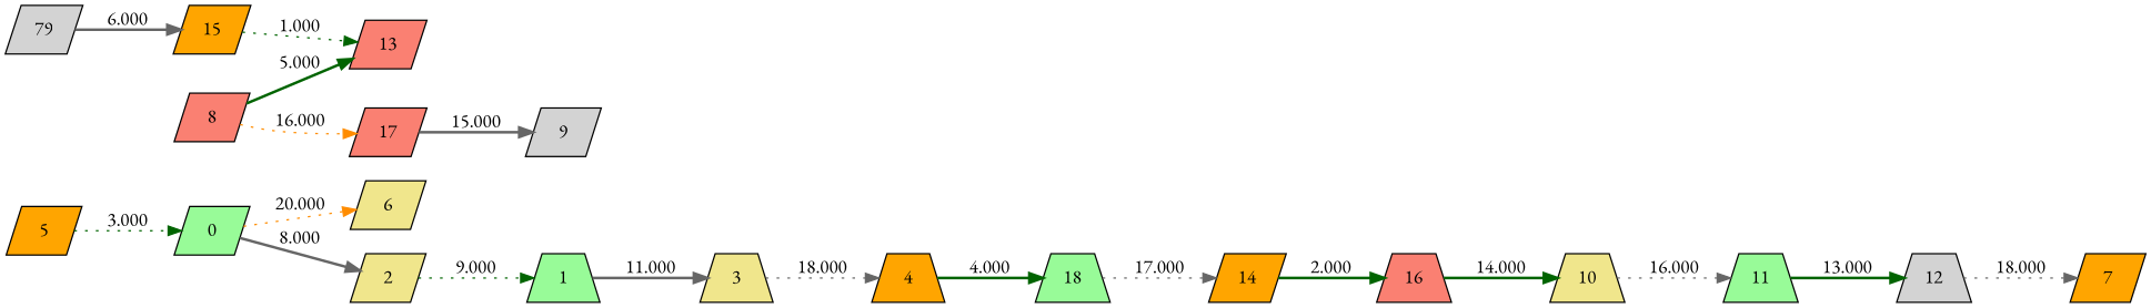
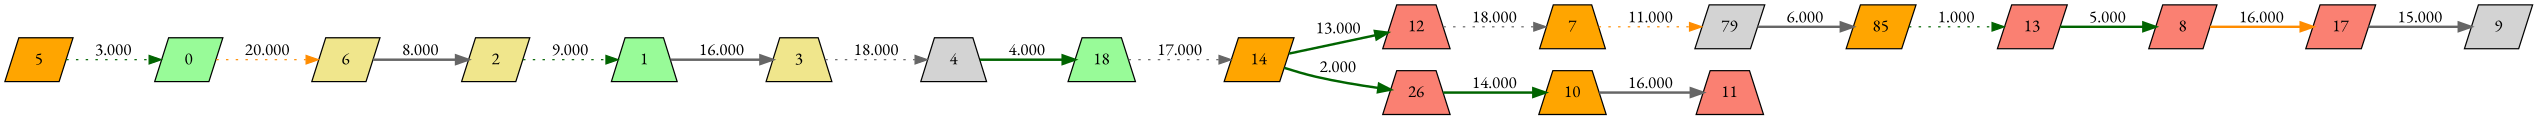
  digraph {
    fontname="EB Garamond"
    rankdir=LR
    node [fillcolor=orange fontname="EB Garamond" shape=parallelogram style=filled]
    edge [color=gray40 fontname="EB Garamond" style=bold]
    0 [fillcolor=palegreen]
    6 [fillcolor=khaki]
    2 [fillcolor=khaki]
    1 [fillcolor=palegreen shape=trapezium]
    3 [fillcolor=khaki shape=trapezium]
-   4 [shape=trapezium]
+   4 [fillcolor=lightgrey shape=trapezium]
    18 [fillcolor=palegreen shape=trapezium]
    13 [fillcolor=salmon]
-   15
+   15 [label=85]
    8 [fillcolor=salmon]
    17 [fillcolor=salmon]
    14
    9 [fillcolor=lightgrey]
    5
-   11 [fillcolor=palegreen shape=trapezium]
-   12 [fillcolor=lightgrey shape=trapezium]
-   7
+   11 [fillcolor=salmon shape=trapezium]
+   12 [fillcolor=salmon shape=trapezium]
+   7 [shape=trapezium]
    n18 [fillcolor=lightgrey label=79]
-   16 [fillcolor=salmon shape=trapezium]
-   10 [fillcolor=khaki shape=trapezium]
+   16 [fillcolor=salmon shape=trapezium label=26]
+   10 [shape=trapezium]
    0 -> 6 [color=darkorange label=20.000 style=dotted]
-   0 -> 2 [label=8.000]
+   6 -> 2 [label=8.000]
    2 -> 1 [color=darkgreen label=9.000 style=dotted]
-   1 -> 3 [label=11.000]
+   1 -> 3 [label=16.000]
    3 -> 4 [label=18.000 style=dotted]
    4 -> 18 [color=darkgreen label=4.000]
    18 -> 14 [label=17.000 style=dotted]
-   8 -> 13 [color=darkgreen label=5.000]
+   13 -> 8 [color=darkgreen label=5.000]
    15 -> 13 [color=darkgreen label=1.000 style=dotted]
-   8 -> 17 [color=darkorange label=16.000 style=dotted]
+   8 -> 17 [color=darkorange label=16.000]
    17 -> 9 [label=15.000]
    14 -> 16 [color=darkgreen label=2.000]
    5 -> 0 [color=darkgreen label=3.000 style=dotted]
-   11 -> 12 [color=darkgreen label=13.000]
+   14 -> 12 [color=darkgreen label=13.000]
    12 -> 7 [label=18.000 style=dotted]
+   7 -> n18 [color=darkorange label=11.000 style=dotted]
    n18 -> 15 [label=6.000]
    16 -> 10 [color=darkgreen label=14.000]
-   10 -> 11 [label=16.000 style=dotted]
+   10 -> 11 [label=16.000]
  }
